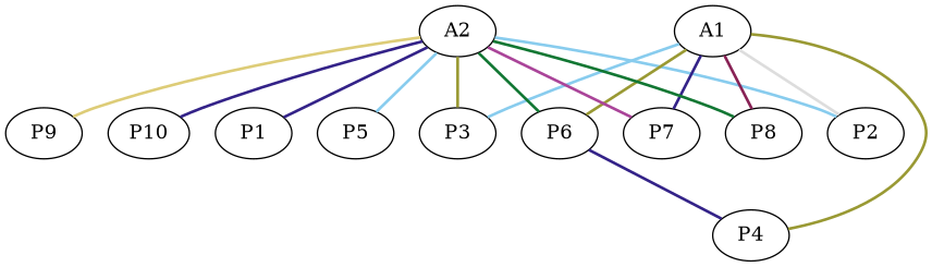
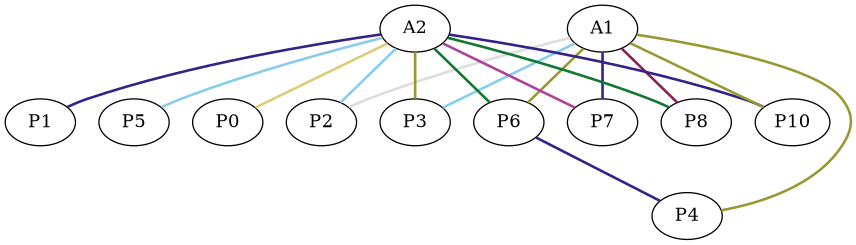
  graph {
    rankdir=BT
    edge [color="#332288" style=bold]
    P1
    A2
    P2
    A1
    P3
    P4
    P6
    P5
    P7
    P8
-   P9
+   P9 [label=P0]
    P10
    P1 -- A2
    P2 -- A2 [color="#88CCEE"]
    P2 -- A1 [color="#DDDDDD"]
    P3 -- A2 [color="#999933"]
    P3 -- A1 [color="#88CCEE"]
    P4 -- A1 [color="#999933"]
    P4 -- P6
    P6 -- A2 [color="#117733"]
    P6 -- A1 [color="#999933"]
    P5 -- A2 [color="#88CCEE"]
    P7 -- A2 [color="#AA4499"]
    P7 -- A1
    P8 -- A2 [color="#117733"]
    P8 -- A1 [color="#882255"]
    P9 -- A2 [color="#DDCC77"]
    P10 -- A2
+   P10 -- A1 [color="#999933"]
  }
